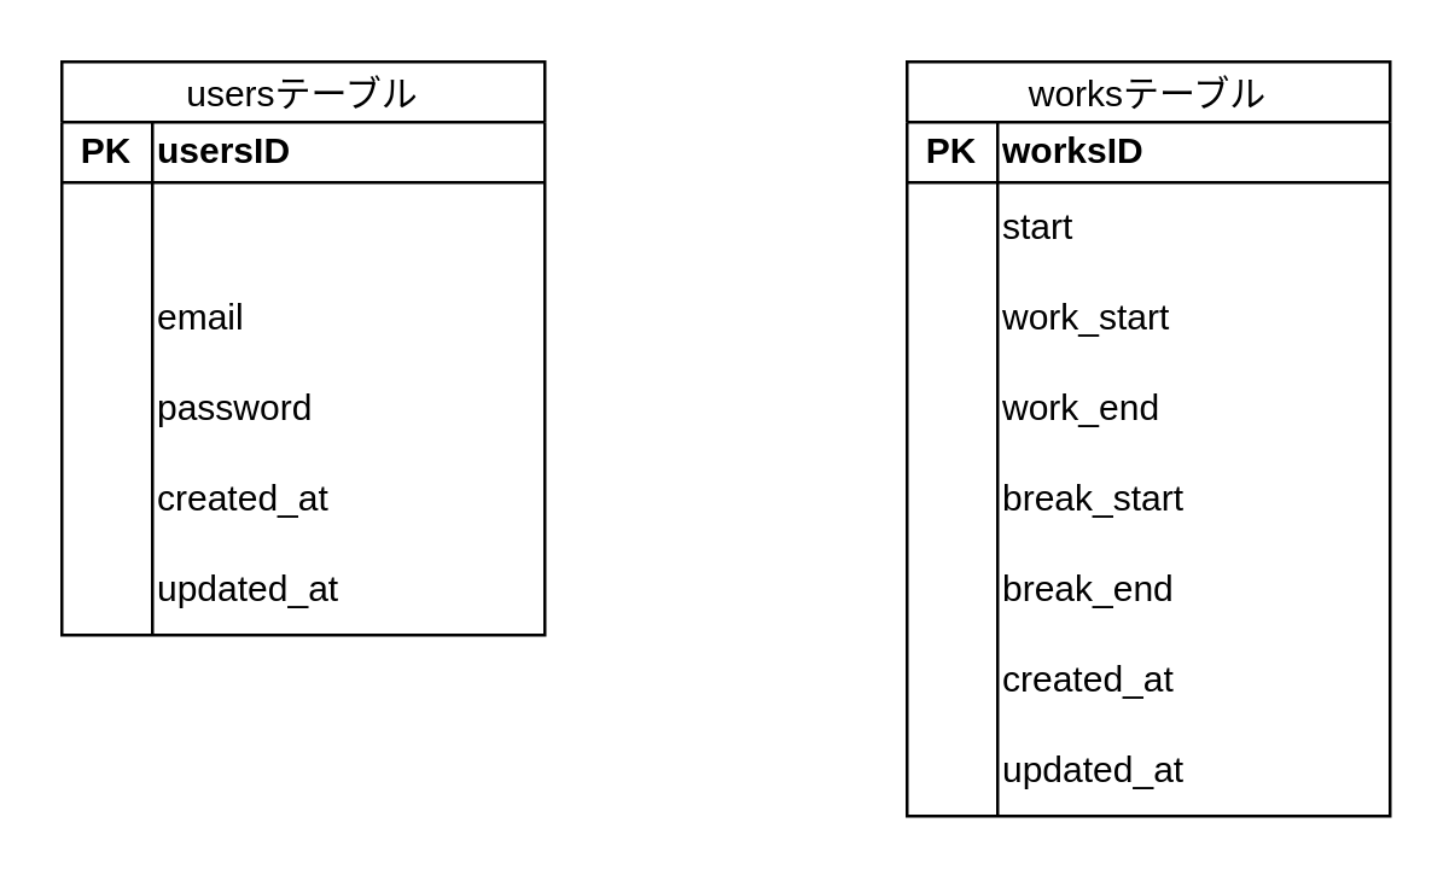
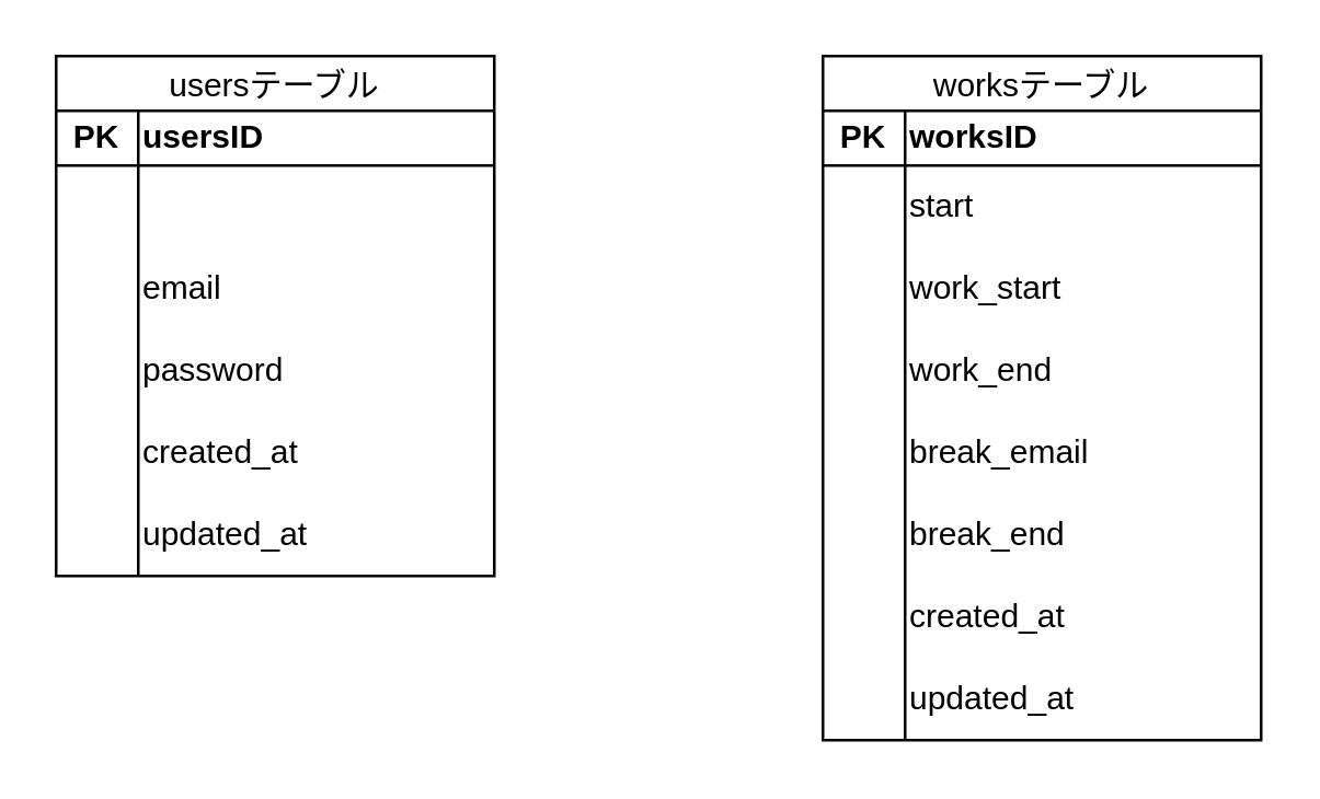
  <mxCell id="0" />
  <mxCell id="1" parent="0" />
  <mxCell id="2" value="usersテーブル" style="shape=table;startSize=20;container=1;collapsible=0;childLayout=tableLayout;" vertex="1" parent="1"><mxGeometry x="20" y="20" width="160" height="190" as="geometry" /></mxCell>
  <mxCell id="3" value="" style="shape=tableRow;horizontal=0;startSize=0;swimlaneHead=0;swimlaneBody=0;strokeColor=inherit;top=0;left=0;bottom=0;right=0;collapsible=0;dropTarget=0;fillColor=none;points=[[0,0.5],[1,0.5]];portConstraint=eastwest;" vertex="1" parent="2"><mxGeometry y="20" width="160" height="20" as="geometry" /></mxCell>
  <mxCell id="4" value="&lt;b&gt;PK&lt;/b&gt;" style="shape=partialRectangle;html=1;whiteSpace=wrap;connectable=0;strokeColor=inherit;overflow=hidden;fillColor=none;top=0;left=0;bottom=0;right=0;pointerEvents=1;" vertex="1" parent="3"><mxGeometry width="30" height="20" as="geometry"><mxRectangle width="30" height="20" as="alternateBounds" /></mxGeometry></mxCell>
  <mxCell id="5" value="&lt;span style=&quot;&quot;&gt;&lt;b&gt;usersID&lt;/b&gt;&lt;/span&gt;" style="shape=partialRectangle;html=1;whiteSpace=wrap;connectable=0;strokeColor=inherit;overflow=hidden;fillColor=none;top=0;left=0;bottom=0;right=0;pointerEvents=1;align=left;" vertex="1" parent="3"><mxGeometry x="30" width="130" height="20" as="geometry"><mxRectangle width="130" height="20" as="alternateBounds" /></mxGeometry></mxCell>
  <mxCell id="6" value="" style="shape=tableRow;horizontal=0;startSize=0;swimlaneHead=0;swimlaneBody=0;strokeColor=inherit;top=0;left=0;bottom=0;right=0;collapsible=0;dropTarget=0;fillColor=none;points=[[0,0.5],[1,0.5]];portConstraint=eastwest;" vertex="1" parent="2"><mxGeometry y="40" width="160" height="150" as="geometry" /></mxCell>
  <mxCell id="7" value="" style="shape=partialRectangle;html=1;whiteSpace=wrap;connectable=0;strokeColor=inherit;overflow=hidden;fillColor=none;top=0;left=0;bottom=0;right=0;pointerEvents=1;" vertex="1" parent="6"><mxGeometry width="30" height="150" as="geometry"><mxRectangle width="30" height="150" as="alternateBounds" /></mxGeometry></mxCell>
  <mxCell id="8" value="" style="shape=partialRectangle;html=1;whiteSpace=wrap;connectable=0;strokeColor=inherit;overflow=hidden;fillColor=none;top=0;left=0;bottom=0;right=0;pointerEvents=1;" vertex="1" parent="6"><mxGeometry x="30" width="130" height="150" as="geometry"><mxRectangle width="130" height="150" as="alternateBounds" /></mxGeometry></mxCell>
  <mxCell id="9" value="email" style="text;html=1;align=left;verticalAlign=middle;whiteSpace=wrap;rounded=0;" vertex="1" parent="1"><mxGeometry x="50" y="90" width="130" height="30" as="geometry" /></mxCell>
  <mxCell id="10" value="password" style="text;html=1;align=left;verticalAlign=middle;whiteSpace=wrap;rounded=0;" vertex="1" parent="1"><mxGeometry x="50" y="120" width="130" height="30" as="geometry" /></mxCell>
  <mxCell id="11" value="worksテーブル" style="shape=table;startSize=20;container=1;collapsible=0;childLayout=tableLayout;" vertex="1" parent="1"><mxGeometry x="300" y="20" width="160" height="250" as="geometry" /></mxCell>
  <mxCell id="12" value="" style="shape=tableRow;horizontal=0;startSize=0;swimlaneHead=0;swimlaneBody=0;strokeColor=inherit;top=0;left=0;bottom=0;right=0;collapsible=0;dropTarget=0;fillColor=none;points=[[0,0.5],[1,0.5]];portConstraint=eastwest;" vertex="1" parent="11"><mxGeometry y="20" width="160" height="20" as="geometry" /></mxCell>
  <mxCell id="13" value="&lt;b&gt;PK&lt;/b&gt;" style="shape=partialRectangle;html=1;whiteSpace=wrap;connectable=0;strokeColor=inherit;overflow=hidden;fillColor=none;top=0;left=0;bottom=0;right=0;pointerEvents=1;" vertex="1" parent="12"><mxGeometry width="30" height="20" as="geometry"><mxRectangle width="30" height="20" as="alternateBounds" /></mxGeometry></mxCell>
  <mxCell id="14" value="&lt;span style=&quot;&quot;&gt;&lt;b&gt;worksID&lt;/b&gt;&lt;/span&gt;" style="shape=partialRectangle;html=1;whiteSpace=wrap;connectable=0;strokeColor=inherit;overflow=hidden;fillColor=none;top=0;left=0;bottom=0;right=0;pointerEvents=1;align=left;" vertex="1" parent="12"><mxGeometry x="30" width="130" height="20" as="geometry"><mxRectangle width="130" height="20" as="alternateBounds" /></mxGeometry></mxCell>
  <mxCell id="15" value="" style="shape=tableRow;horizontal=0;startSize=0;swimlaneHead=0;swimlaneBody=0;strokeColor=inherit;top=0;left=0;bottom=0;right=0;collapsible=0;dropTarget=0;fillColor=none;points=[[0,0.5],[1,0.5]];portConstraint=eastwest;" vertex="1" parent="11"><mxGeometry y="40" width="160" height="210" as="geometry" /></mxCell>
  <mxCell id="16" value="" style="shape=partialRectangle;html=1;whiteSpace=wrap;connectable=0;strokeColor=inherit;overflow=hidden;fillColor=none;top=0;left=0;bottom=0;right=0;pointerEvents=1;" vertex="1" parent="15"><mxGeometry width="30" height="210" as="geometry"><mxRectangle width="30" height="210" as="alternateBounds" /></mxGeometry></mxCell>
  <mxCell id="17" value="" style="shape=partialRectangle;html=1;whiteSpace=wrap;connectable=0;strokeColor=inherit;overflow=hidden;fillColor=none;top=0;left=0;bottom=0;right=0;pointerEvents=1;" vertex="1" parent="15"><mxGeometry x="30" width="130" height="210" as="geometry"><mxRectangle width="130" height="210" as="alternateBounds" /></mxGeometry></mxCell>
  <mxCell id="18" value="work_start" style="text;html=1;align=left;verticalAlign=middle;whiteSpace=wrap;rounded=0;" vertex="1" parent="1"><mxGeometry x="330" y="90" width="130" height="30" as="geometry" /></mxCell>
  <mxCell id="19" value="work_end" style="text;html=1;align=left;verticalAlign=middle;whiteSpace=wrap;rounded=0;" vertex="1" parent="1"><mxGeometry x="330" y="120" width="130" height="30" as="geometry" /></mxCell>
- <mxCell id="20" value="break_start" style="text;html=1;align=left;verticalAlign=middle;whiteSpace=wrap;rounded=0;" vertex="1" parent="1"><mxGeometry x="330" y="150" width="130" height="30" as="geometry" /></mxCell>
+ <mxCell id="20" value="break_email" style="text;html=1;align=left;verticalAlign=middle;whiteSpace=wrap;rounded=0;" vertex="1" parent="1"><mxGeometry x="330" y="150" width="130" height="30" as="geometry" /></mxCell>
  <mxCell id="21" value="break_end" style="text;html=1;align=left;verticalAlign=middle;whiteSpace=wrap;rounded=0;" vertex="1" parent="1"><mxGeometry x="330" y="180" width="130" height="30" as="geometry" /></mxCell>
  <mxCell id="22" value="start" style="text;html=1;align=left;verticalAlign=middle;whiteSpace=wrap;rounded=0;" vertex="1" parent="1"><mxGeometry x="330" y="60" width="130" height="30" as="geometry" /></mxCell>
  <mxCell id="23" style="edgeStyle=none;rounded=0;orthogonalLoop=1;jettySize=auto;html=1;exitX=0.5;exitY=0;exitDx=0;exitDy=0;" edge="1" parent="1" source="19" target="19"><mxGeometry relative="1" as="geometry" /></mxCell>
  <mxCell id="24" value="&lt;span style=&quot;font-family: Arial; white-space-collapse: preserve; background-color: rgb(255, 255, 255);&quot;&gt;&lt;font style=&quot;font-size: 12px;&quot;&gt;updated_at&lt;/font&gt;&lt;/span&gt;" style="text;html=1;align=left;verticalAlign=middle;whiteSpace=wrap;rounded=0;" vertex="1" parent="1"><mxGeometry x="50" y="180" width="130" height="30" as="geometry" /></mxCell>
  <mxCell id="25" value="&lt;span style=&quot;font-family: Arial; white-space-collapse: preserve; background-color: rgb(255, 255, 255);&quot;&gt;&lt;font style=&quot;font-size: 12px;&quot;&gt;created_at&lt;/font&gt;&lt;/span&gt;" style="text;html=1;align=left;verticalAlign=middle;whiteSpace=wrap;rounded=0;" vertex="1" parent="1"><mxGeometry x="50" y="150" width="130" height="30" as="geometry" /></mxCell>
  <mxCell id="26" value="&lt;span style=&quot;font-family: Arial; white-space-collapse: preserve; background-color: rgb(255, 255, 255);&quot;&gt;updated_at&lt;/span&gt;" style="text;html=1;align=left;verticalAlign=middle;whiteSpace=wrap;rounded=0;" vertex="1" parent="1"><mxGeometry x="330" y="240" width="130" height="30" as="geometry" /></mxCell>
  <mxCell id="27" value="&lt;span style=&quot;font-family: Arial; white-space-collapse: preserve; background-color: rgb(255, 255, 255);&quot;&gt;created_at&lt;/span&gt;" style="text;html=1;align=left;verticalAlign=middle;whiteSpace=wrap;rounded=0;" vertex="1" parent="1"><mxGeometry x="330" y="210" width="130" height="30" as="geometry" /></mxCell>
